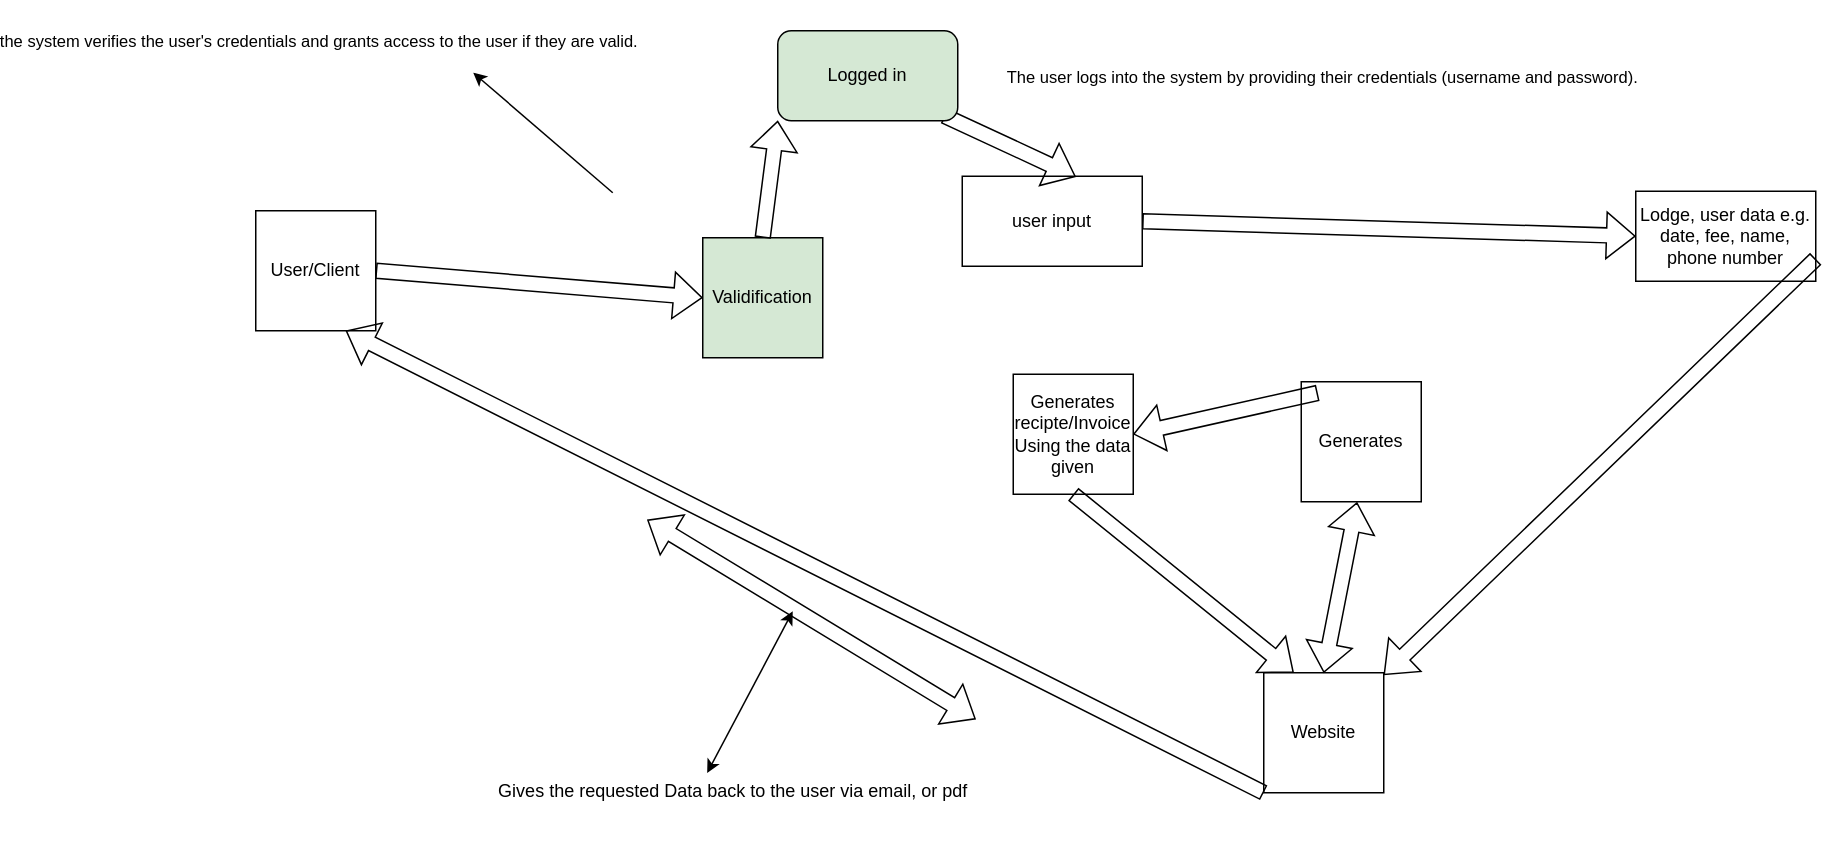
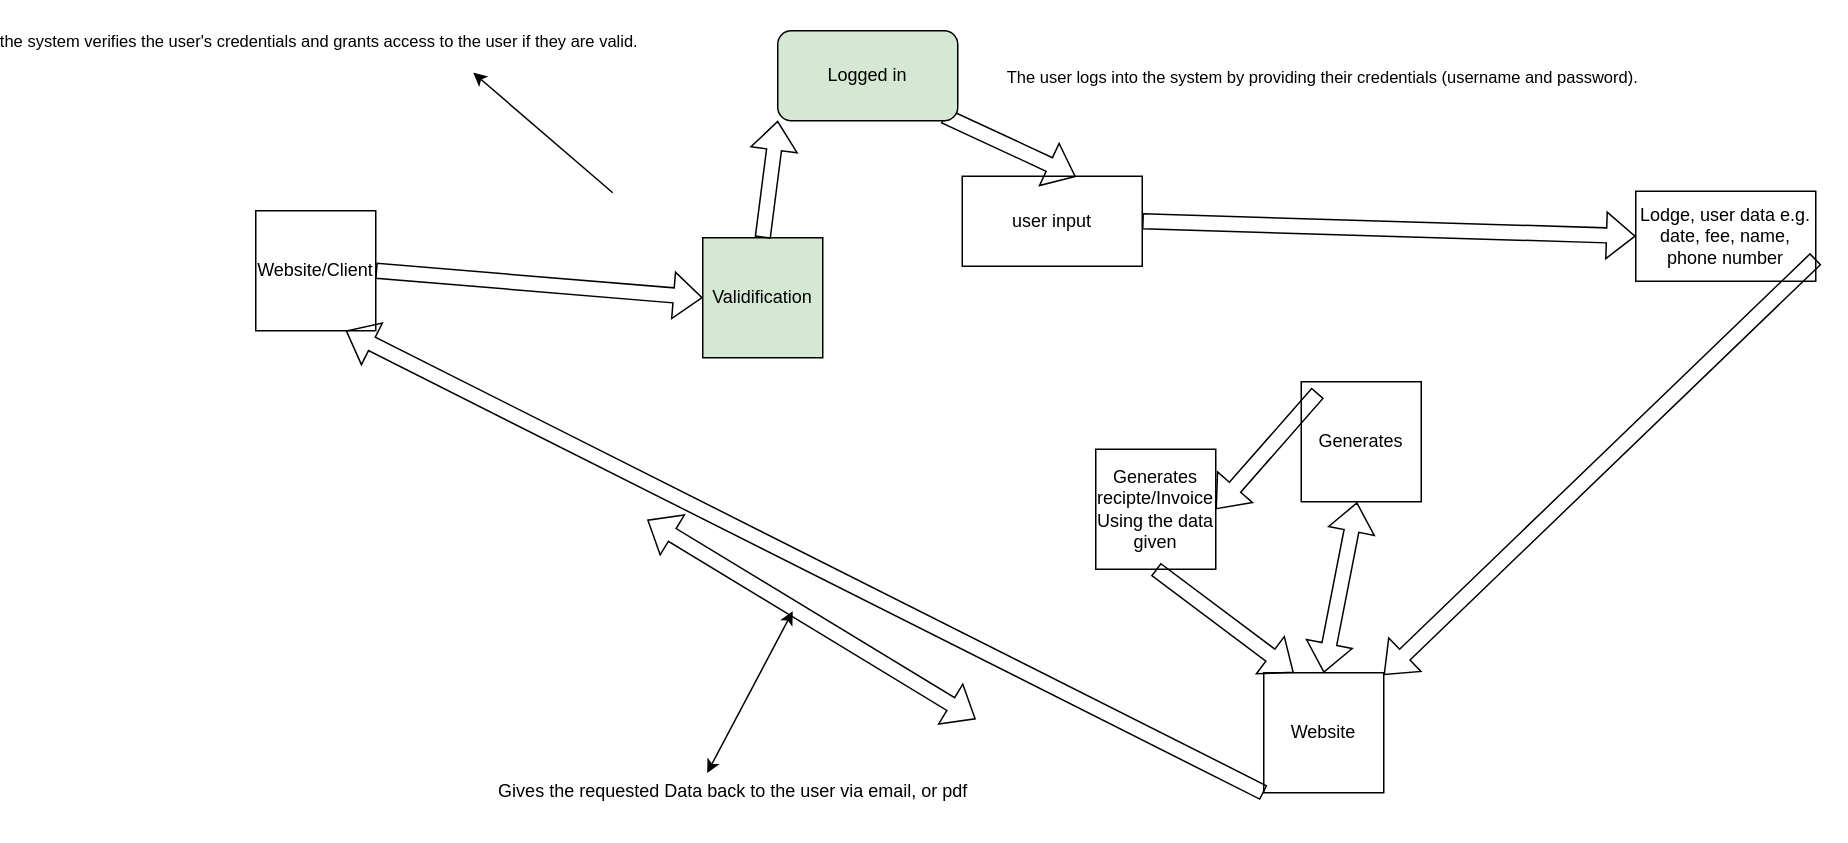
  <mxCell id="0" />
  <mxCell id="1" parent="0" />
- <mxCell id="2" value="User/Client" style="whiteSpace=wrap;html=1;aspect=fixed;" parent="1" vertex="1"><mxGeometry x="20" y="140" width="80" height="80" as="geometry" /></mxCell>
+ <mxCell id="2" value="Website/Client" style="whiteSpace=wrap;html=1;aspect=fixed;" parent="1" vertex="1"><mxGeometry x="20" y="140" width="80" height="80" as="geometry" /></mxCell>
  <mxCell id="3" value="" style="shape=flexArrow;endArrow=classic;html=1;rounded=0;exitX=1;exitY=0.5;exitDx=0;exitDy=0;entryX=0;entryY=0.5;entryDx=0;entryDy=0;" parent="1" source="2" target="13" edge="1"><mxGeometry width="50" height="50" relative="1" as="geometry"><mxPoint x="766.66" y="341" as="sourcePoint" /><mxPoint x="536.66" y="231" as="targetPoint" /></mxGeometry></mxCell>
  <mxCell id="4" value="the system verifies the user's credentials and grants access to the user if they are valid." style="edgeLabel;html=1;align=center;verticalAlign=middle;resizable=0;points=[];" parent="3" vertex="1" connectable="0"><mxGeometry x="-0.193" relative="1" as="geometry"><mxPoint x="-126" y="-161" as="offset" /></mxGeometry></mxCell>
  <mxCell id="5" value="Website" style="whiteSpace=wrap;html=1;aspect=fixed;" parent="1" vertex="1"><mxGeometry x="692" y="448" width="80" height="80" as="geometry" /></mxCell>
  <mxCell id="6" value="Generates" style="whiteSpace=wrap;html=1;aspect=fixed;" parent="1" vertex="1"><mxGeometry x="717" y="254" width="80" height="80" as="geometry" /></mxCell>
  <mxCell id="7" value="user input" style="rounded=0;whiteSpace=wrap;html=1;" parent="1" vertex="1"><mxGeometry x="491" y="117" width="120" height="60" as="geometry" /></mxCell>
  <mxCell id="8" value="" style="shape=flexArrow;endArrow=classic;html=1;rounded=0;exitX=1;exitY=0.5;exitDx=0;exitDy=0;entryX=0;entryY=0.5;entryDx=0;entryDy=0;" parent="1" source="7" target="10" edge="1"><mxGeometry width="50" height="50" relative="1" as="geometry"><mxPoint x="566.66" y="151" as="sourcePoint" /><mxPoint x="636.66" y="181" as="targetPoint" /></mxGeometry></mxCell>
  <mxCell id="9" value="The user logs into the system by providing their credentials (username and password)." style="edgeLabel;html=1;align=center;verticalAlign=middle;resizable=0;points=[];" parent="8" vertex="1" connectable="0"><mxGeometry x="-0.355" y="2" relative="1" as="geometry"><mxPoint x="13" y="-98" as="offset" /></mxGeometry></mxCell>
  <mxCell id="10" value="Lodge, user data e.g. date, fee, name, phone number" style="rounded=0;whiteSpace=wrap;html=1;" parent="1" vertex="1"><mxGeometry x="940" y="127" width="120" height="60" as="geometry" /></mxCell>
  <mxCell id="11" value="" style="shape=flexArrow;endArrow=classic;startArrow=classic;html=1;rounded=0;entryX=0.465;entryY=1.004;entryDx=0;entryDy=0;entryPerimeter=0;exitX=0.5;exitY=0;exitDx=0;exitDy=0;" parent="1" source="5" target="6" edge="1"><mxGeometry width="100" height="100" relative="1" as="geometry"><mxPoint x="842" y="472" as="sourcePoint" /><mxPoint x="976.66" y="261" as="targetPoint" /></mxGeometry></mxCell>
  <mxCell id="12" value="" style="shape=flexArrow;endArrow=classic;html=1;rounded=0;exitX=1;exitY=0.75;exitDx=0;exitDy=0;" parent="1" source="10" target="5" edge="1"><mxGeometry width="50" height="50" relative="1" as="geometry"><mxPoint x="824" y="488" as="sourcePoint" /><mxPoint x="946.66" y="271" as="targetPoint" /></mxGeometry></mxCell>
  <mxCell id="13" value="Validification" style="whiteSpace=wrap;html=1;aspect=fixed;fillColor=#d5e8d4;" parent="1" vertex="1"><mxGeometry x="318" y="158" width="80" height="80" as="geometry" /></mxCell>
  <mxCell id="14" value="" style="shape=flexArrow;endArrow=classic;html=1;rounded=0;exitX=0.925;exitY=0.944;exitDx=0;exitDy=0;exitPerimeter=0;entryX=0.631;entryY=0.006;entryDx=0;entryDy=0;entryPerimeter=0;" parent="1" source="16" target="7" edge="1"><mxGeometry width="50" height="50" relative="1" as="geometry"><mxPoint x="650" y="367" as="sourcePoint" /><mxPoint x="606.66" y="221" as="targetPoint" /></mxGeometry></mxCell>
  <mxCell id="15" value="" style="endArrow=classic;html=1;rounded=0;" parent="1" edge="1"><mxGeometry width="50" height="50" relative="1" as="geometry"><mxPoint x="258" y="128" as="sourcePoint" /><mxPoint x="165" y="48" as="targetPoint" /></mxGeometry></mxCell>
  <mxCell id="16" value="Logged in" style="rounded=1;whiteSpace=wrap;html=1;fillColor=#d5e8d4;" parent="1" vertex="1"><mxGeometry x="368" y="20" width="120" height="60" as="geometry" /></mxCell>
  <mxCell id="17" value="" style="shape=flexArrow;endArrow=classic;html=1;rounded=0;exitX=0.5;exitY=0;exitDx=0;exitDy=0;entryX=0;entryY=1;entryDx=0;entryDy=0;" parent="1" source="13" target="16" edge="1"><mxGeometry width="50" height="50" relative="1" as="geometry"><mxPoint x="535" y="418" as="sourcePoint" /><mxPoint x="585" y="368" as="targetPoint" /></mxGeometry></mxCell>
  <mxCell id="18" value="" style="shape=flexArrow;endArrow=classic;html=1;rounded=0;exitX=0.138;exitY=0.093;exitDx=0;exitDy=0;exitPerimeter=0;entryX=1;entryY=0.5;entryDx=0;entryDy=0;" parent="1" source="6" target="19" edge="1"><mxGeometry width="50" height="50" relative="1" as="geometry"><mxPoint x="576" y="418" as="sourcePoint" /><mxPoint x="924" y="228" as="targetPoint" /></mxGeometry></mxCell>
- <mxCell id="19" value="Generates recipte/Invoice Using the data given" style="whiteSpace=wrap;html=1;aspect=fixed;" parent="1" vertex="1"><mxGeometry x="525" y="249" width="80" height="80" as="geometry" /></mxCell>
+ <mxCell id="19" value="Generates recipte/Invoice Using the data given" style="whiteSpace=wrap;html=1;aspect=fixed;" parent="1" vertex="1"><mxGeometry x="580" y="299" width="80" height="80" as="geometry" /></mxCell>
  <mxCell id="20" value="" style="shape=flexArrow;endArrow=classic;html=1;rounded=0;exitX=0.5;exitY=1;exitDx=0;exitDy=0;entryX=0.25;entryY=0;entryDx=0;entryDy=0;" parent="1" source="19" target="5" edge="1"><mxGeometry width="50" height="50" relative="1" as="geometry"><mxPoint x="576" y="432" as="sourcePoint" /><mxPoint x="983" y="371" as="targetPoint" /></mxGeometry></mxCell>
  <mxCell id="21" value="" style="shape=flexArrow;endArrow=classic;html=1;rounded=0;exitX=0;exitY=1;exitDx=0;exitDy=0;entryX=0.75;entryY=1;entryDx=0;entryDy=0;" parent="1" source="5" target="2" edge="1"><mxGeometry width="50" height="50" relative="1" as="geometry"><mxPoint x="576" y="432" as="sourcePoint" /><mxPoint x="172" y="558" as="targetPoint" /></mxGeometry></mxCell>
  <mxCell id="22" value="Gives the requested Data back to the user via email, or pdf&lt;br&gt;" style="text;html=1;align=center;verticalAlign=middle;resizable=0;points=[];autosize=1;strokeColor=none;fillColor=none;" parent="1" vertex="1"><mxGeometry x="172" y="514" width="331" height="26" as="geometry" /></mxCell>
  <mxCell id="23" value="" style="shape=flexArrow;endArrow=classic;startArrow=classic;html=1;rounded=0;" parent="1" edge="1"><mxGeometry width="100" height="100" relative="1" as="geometry"><mxPoint x="281" y="346" as="sourcePoint" /><mxPoint x="500" y="479" as="targetPoint" /></mxGeometry></mxCell>
  <mxCell id="24" value="" style="endArrow=classic;startArrow=classic;html=1;rounded=0;exitX=0.45;exitY=0.03;exitDx=0;exitDy=0;exitPerimeter=0;" parent="1" source="22" edge="1"><mxGeometry width="50" height="50" relative="1" as="geometry"><mxPoint x="425" y="291" as="sourcePoint" /><mxPoint x="378" y="407" as="targetPoint" /></mxGeometry></mxCell>
